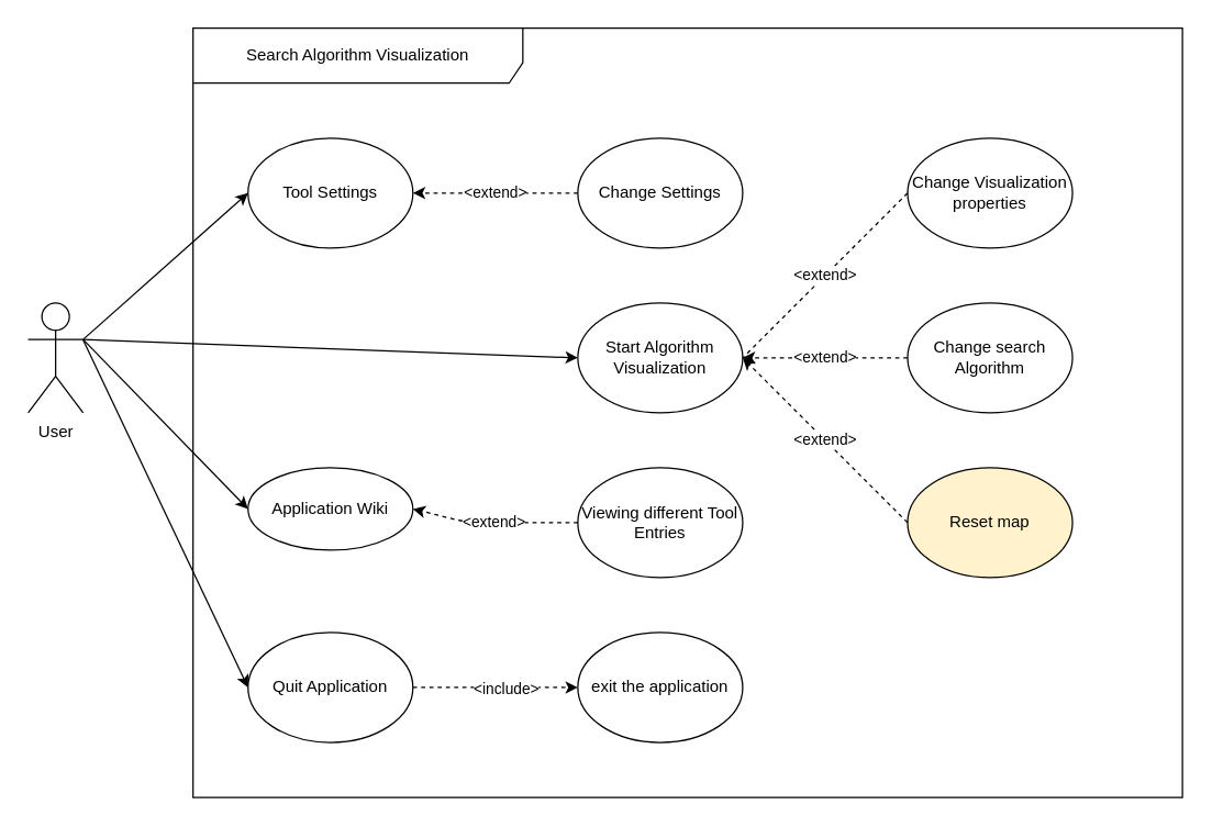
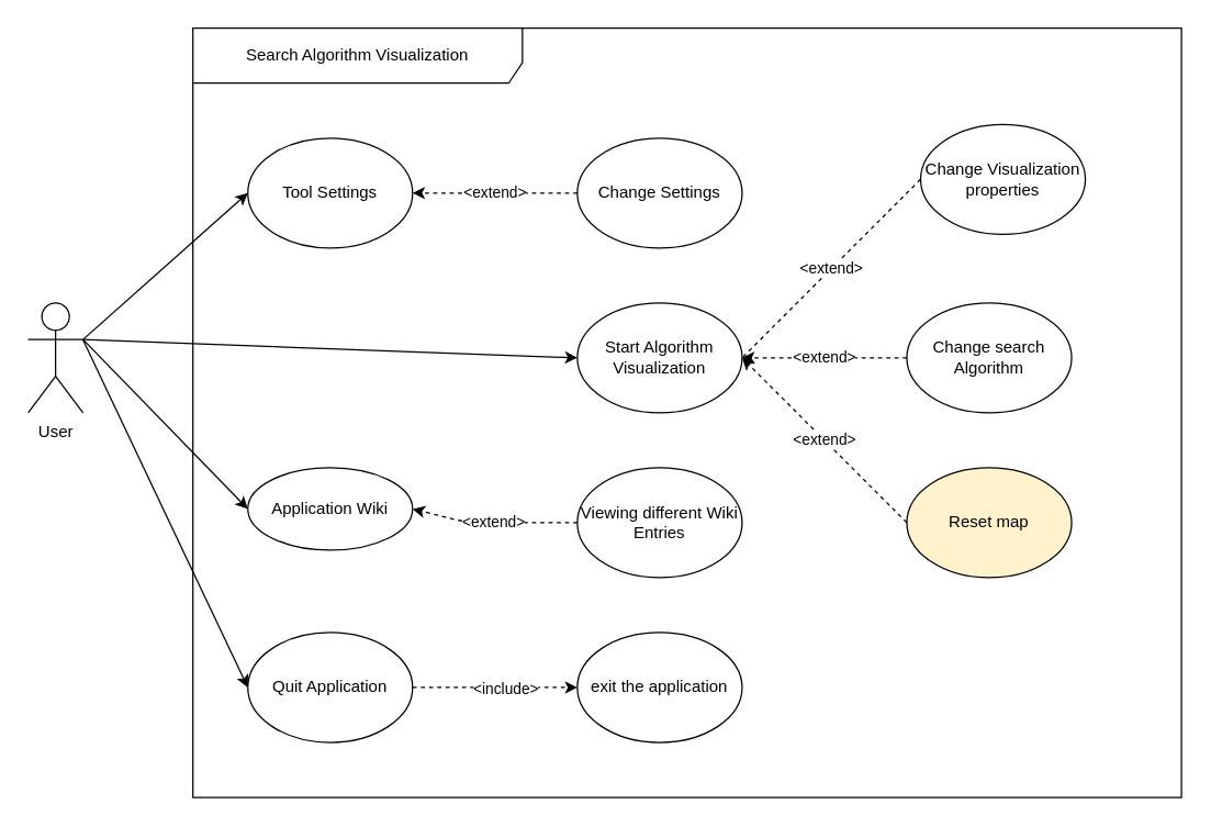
  <mxCell id="0" />
  <mxCell id="1" parent="0" />
  <mxCell id="2" value="User" style="shape=umlActor;verticalLabelPosition=bottom;verticalAlign=top;html=1;outlineConnect=0;" vertex="1" parent="1"><mxGeometry x="20" y="220" width="40" height="80" as="geometry" /></mxCell>
  <mxCell id="3" value="Search Algorithm Visualization" style="shape=umlFrame;whiteSpace=wrap;html=1;width=240;height=40;" vertex="1" parent="1"><mxGeometry x="140" y="20" width="720" height="560" as="geometry" /></mxCell>
  <mxCell id="4" value="Tool Settings" style="ellipse;whiteSpace=wrap;html=1;" vertex="1" parent="1"><mxGeometry x="180" y="100" width="120" height="80" as="geometry" /></mxCell>
  <mxCell id="5" value="Start Algorithm Visualization" style="ellipse;whiteSpace=wrap;html=1;" vertex="1" parent="1"><mxGeometry x="420" y="220" width="120" height="80" as="geometry" /></mxCell>
  <mxCell id="6" value="Application Wiki" style="ellipse;whiteSpace=wrap;html=1;" vertex="1" parent="1"><mxGeometry x="180" y="340" width="120" height="60" as="geometry" /></mxCell>
  <mxCell id="7" value="Quit Application" style="ellipse;whiteSpace=wrap;html=1;" vertex="1" parent="1"><mxGeometry x="180" y="460" width="120" height="80" as="geometry" /></mxCell>
  <mxCell id="8" value="" style="endArrow=classic;html=1;entryX=0;entryY=0.5;entryDx=0;entryDy=0;exitX=1;exitY=0.333;exitDx=0;exitDy=0;exitPerimeter=0;" edge="1" parent="1" source="2" target="4"><mxGeometry width="50" height="50" relative="1" as="geometry"><mxPoint x="70" y="190" as="sourcePoint" /><mxPoint x="120" y="140" as="targetPoint" /></mxGeometry></mxCell>
  <mxCell id="9" value="" style="endArrow=classic;html=1;entryX=0;entryY=0.5;entryDx=0;entryDy=0;exitX=1;exitY=0.333;exitDx=0;exitDy=0;exitPerimeter=0;" edge="1" parent="1" source="2" target="5"><mxGeometry width="50" height="50" relative="1" as="geometry"><mxPoint x="100" y="270" as="sourcePoint" /><mxPoint x="150" y="220" as="targetPoint" /></mxGeometry></mxCell>
  <mxCell id="10" value="" style="endArrow=classic;html=1;entryX=0;entryY=0.5;entryDx=0;entryDy=0;exitX=1;exitY=0.333;exitDx=0;exitDy=0;exitPerimeter=0;" edge="1" parent="1" source="2" target="6"><mxGeometry width="50" height="50" relative="1" as="geometry"><mxPoint x="90" y="270" as="sourcePoint" /><mxPoint x="150" y="340" as="targetPoint" /></mxGeometry></mxCell>
  <mxCell id="11" value="" style="endArrow=classic;html=1;entryX=0;entryY=0.5;entryDx=0;entryDy=0;" edge="1" parent="1" target="7"><mxGeometry width="50" height="50" relative="1" as="geometry"><mxPoint x="60" y="247" as="sourcePoint" /><mxPoint x="150" y="470" as="targetPoint" /></mxGeometry></mxCell>
  <mxCell id="12" value="Change Settings" style="ellipse;whiteSpace=wrap;html=1;" vertex="1" parent="1"><mxGeometry x="420" y="100" width="120" height="80" as="geometry" /></mxCell>
- <mxCell id="13" value="Change Visualization properties" style="ellipse;whiteSpace=wrap;html=1;" vertex="1" parent="1"><mxGeometry x="660" y="100" width="120" height="80" as="geometry" /></mxCell>
+ <mxCell id="13" value="Change Visualization properties" style="ellipse;whiteSpace=wrap;html=1;" vertex="1" parent="1"><mxGeometry x="670" y="90" width="120" height="80" as="geometry" /></mxCell>
  <mxCell id="14" value="Change search Algorithm" style="ellipse;whiteSpace=wrap;html=1;" vertex="1" parent="1"><mxGeometry x="660" y="220" width="120" height="80" as="geometry" /></mxCell>
- <mxCell id="15" value="Viewing different Tool Entries" style="ellipse;whiteSpace=wrap;html=1;" vertex="1" parent="1"><mxGeometry x="420" y="340" width="120" height="80" as="geometry" /></mxCell>
+ <mxCell id="15" value="Viewing different Wiki Entries" style="ellipse;whiteSpace=wrap;html=1;" vertex="1" parent="1"><mxGeometry x="420" y="340" width="120" height="80" as="geometry" /></mxCell>
  <mxCell id="16" value="exit the application" style="ellipse;whiteSpace=wrap;html=1;" vertex="1" parent="1"><mxGeometry x="420" y="460" width="120" height="80" as="geometry" /></mxCell>
  <mxCell id="17" value="" style="endArrow=classic;html=1;exitX=1;exitY=0.5;exitDx=0;exitDy=0;entryX=0;entryY=0.5;entryDx=0;entryDy=0;dashed=1;" edge="1" parent="1" source="7" target="16"><mxGeometry width="50" height="50" relative="1" as="geometry"><mxPoint x="330" y="540" as="sourcePoint" /><mxPoint x="380" y="490" as="targetPoint" /></mxGeometry></mxCell>
  <mxCell id="18" value="&amp;lt;include&amp;gt;" style="edgeLabel;html=1;align=center;verticalAlign=middle;resizable=0;points=[];" vertex="1" connectable="0" parent="17"><mxGeometry x="0.325" y="1" relative="1" as="geometry"><mxPoint x="-13" y="1" as="offset" /></mxGeometry></mxCell>
  <mxCell id="19" value="&amp;lt;extend&amp;gt;" style="endArrow=classic;html=1;dashed=1;entryX=1;entryY=0.5;entryDx=0;entryDy=0;exitX=0;exitY=0.5;exitDx=0;exitDy=0;" edge="1" parent="1" source="15" target="6"><mxGeometry width="50" height="50" relative="1" as="geometry"><mxPoint x="320" y="410" as="sourcePoint" /><mxPoint x="370" y="360" as="targetPoint" /><Array as="points"><mxPoint x="340" y="380" /></Array></mxGeometry></mxCell>
  <mxCell id="20" value="&amp;lt;extend&amp;gt;" style="endArrow=classic;html=1;dashed=1;exitX=0;exitY=0.5;exitDx=0;exitDy=0;entryX=1;entryY=0.5;entryDx=0;entryDy=0;" edge="1" parent="1" source="12" target="4"><mxGeometry width="50" height="50" relative="1" as="geometry"><mxPoint x="320" y="170" as="sourcePoint" /><mxPoint x="370" y="120" as="targetPoint" /></mxGeometry></mxCell>
  <mxCell id="21" value="Reset map" style="ellipse;whiteSpace=wrap;html=1;fillColor=#fff2cc;" vertex="1" parent="1"><mxGeometry x="660" y="340" width="120" height="80" as="geometry" /></mxCell>
  <mxCell id="22" value="&amp;lt;extend&amp;gt;" style="endArrow=none;html=1;dashed=1;entryX=1;entryY=0.5;entryDx=0;entryDy=0;exitX=0;exitY=0.5;exitDx=0;exitDy=0;" edge="1" parent="1" source="13" target="5"><mxGeometry width="50" height="50" relative="1" as="geometry"><mxPoint x="570" y="220" as="sourcePoint" /><mxPoint x="620" y="170" as="targetPoint" /></mxGeometry></mxCell>
  <mxCell id="23" value="&amp;lt;extend&amp;gt;" style="endArrow=classic;html=1;dashed=1;exitX=0;exitY=0.5;exitDx=0;exitDy=0;entryX=1;entryY=0.5;entryDx=0;entryDy=0;" edge="1" parent="1" source="14" target="5"><mxGeometry width="50" height="50" relative="1" as="geometry"><mxPoint x="560" y="320" as="sourcePoint" /><mxPoint x="610" y="270" as="targetPoint" /></mxGeometry></mxCell>
  <mxCell id="24" value="&amp;lt;extend&amp;gt;" style="endArrow=classic;html=1;dashed=1;exitX=0;exitY=0.5;exitDx=0;exitDy=0;entryX=1;entryY=0.5;entryDx=0;entryDy=0;" edge="1" parent="1" source="21" target="5"><mxGeometry width="50" height="50" relative="1" as="geometry"><mxPoint x="570" y="360" as="sourcePoint" /><mxPoint x="620" y="310" as="targetPoint" /></mxGeometry></mxCell>
